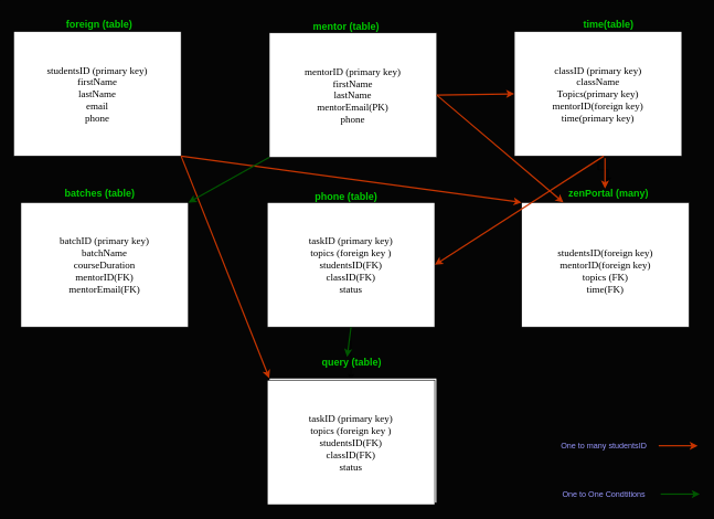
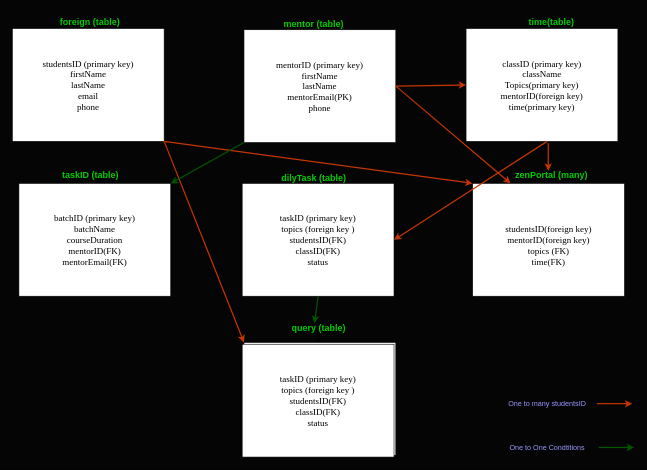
  <mxCell id="0" />
  <mxCell id="1" parent="0" />
  <mxCell id="2" value="&lt;pre style=&quot;font-size: 15px;&quot;&gt;&lt;font style=&quot;font-size: 15px;&quot; face=&quot;Lucida Console&quot;&gt;studentsID (primary key)&lt;br&gt;firstName&lt;br&gt;lastName&lt;br&gt;email&lt;br&gt;phone&lt;/font&gt;&lt;/pre&gt;" style="rounded=0;whiteSpace=wrap;html=1;" vertex="1" parent="1"><mxGeometry x="20" y="47" width="253" height="188" as="geometry" /></mxCell>
  <mxCell id="3" value="&lt;pre style=&quot;border-color: var(--border-color); font-size: 15px;&quot;&gt;&lt;font style=&quot;border-color: var(--border-color);&quot; face=&quot;Lucida Console&quot;&gt;mentorID (primary key)&lt;br style=&quot;border-color: var(--border-color);&quot;&gt;firstName&lt;br style=&quot;border-color: var(--border-color);&quot;&gt;lastName&lt;br style=&quot;border-color: var(--border-color);&quot;&gt;mentorEmail(PK)&lt;br style=&quot;border-color: var(--border-color);&quot;&gt;phone&lt;/font&gt;&lt;/pre&gt;" style="rounded=0;whiteSpace=wrap;html=1;" vertex="1" parent="1"><mxGeometry x="406" y="49" width="253" height="188" as="geometry" /></mxCell>
  <mxCell id="4" value="" style="edgeStyle=orthogonalEdgeStyle;rounded=0;orthogonalLoop=1;jettySize=auto;html=1;" edge="1" parent="1" source="5" target="15"><mxGeometry relative="1" as="geometry" /></mxCell>
  <mxCell id="5" value="&lt;pre style=&quot;border-color: var(--border-color); font-size: 15px;&quot;&gt;&lt;font style=&quot;border-color: var(--border-color);&quot; face=&quot;Lucida Console&quot;&gt;classID (primary key)&lt;br style=&quot;border-color: var(--border-color);&quot;&gt;className&lt;br style=&quot;border-color: var(--border-color);&quot;&gt;Topics(primary key)&lt;br style=&quot;border-color: var(--border-color);&quot;&gt;mentorID(foreign key)&lt;br style=&quot;border-color: var(--border-color);&quot;&gt;time(primary key)&lt;/font&gt;&lt;/pre&gt;" style="rounded=0;whiteSpace=wrap;html=1;" vertex="1" parent="1"><mxGeometry x="776" y="47" width="253" height="188" as="geometry" /></mxCell>
  <mxCell id="6" value="" style="edgeStyle=orthogonalEdgeStyle;rounded=0;orthogonalLoop=1;jettySize=auto;html=1;" edge="1" parent="1" source="7" target="30"><mxGeometry relative="1" as="geometry" /></mxCell>
  <mxCell id="7" value="&lt;pre style=&quot;border-color: var(--border-color); font-size: 15px;&quot;&gt;&lt;font style=&quot;border-color: var(--border-color);&quot; face=&quot;Lucida Console&quot;&gt;taskID (primary key)&lt;br style=&quot;border-color: var(--border-color);&quot;&gt;topics (foreign key )&lt;br style=&quot;border-color: var(--border-color);&quot;&gt;studentsID(FK)&lt;br style=&quot;border-color: var(--border-color);&quot;&gt;classID(FK)&lt;br style=&quot;border-color: var(--border-color);&quot;&gt;status&lt;/font&gt;&lt;/pre&gt;" style="rounded=0;whiteSpace=wrap;html=1;" vertex="1" parent="1"><mxGeometry x="403" y="305" width="253" height="188" as="geometry" /></mxCell>
  <mxCell id="8" value="&lt;pre style=&quot;border-color: var(--border-color); font-size: 15px;&quot;&gt;&lt;font style=&quot;border-color: var(--border-color);&quot; face=&quot;Lucida Console&quot;&gt;batchID (primary key)&lt;br style=&quot;border-color: var(--border-color);&quot;&gt;batchName&lt;br style=&quot;border-color: var(--border-color);&quot;&gt;courseDuration&lt;br style=&quot;border-color: var(--border-color);&quot;&gt;mentorID(FK)&lt;br style=&quot;border-color: var(--border-color);&quot;&gt;mentorEmail(FK)&lt;/font&gt;&lt;/pre&gt;" style="rounded=0;whiteSpace=wrap;html=1;" vertex="1" parent="1"><mxGeometry x="31" y="305" width="253" height="188" as="geometry" /></mxCell>
  <mxCell id="9" value="&lt;pre style=&quot;border-color: var(--border-color); font-size: 15px;&quot;&gt;&lt;font style=&quot;border-color: var(--border-color);&quot; face=&quot;Lucida Console&quot;&gt;&lt;br style=&quot;border-color: var(--border-color);&quot;&gt;studentsID(foreign key)&lt;br style=&quot;border-color: var(--border-color);&quot;&gt;mentorID(foreign key)&lt;br style=&quot;border-color: var(--border-color);&quot;&gt;topics (FK)&lt;br style=&quot;border-color: var(--border-color);&quot;&gt;time(FK)&lt;/font&gt;&lt;/pre&gt;" style="rounded=0;whiteSpace=wrap;html=1;" vertex="1" parent="1"><mxGeometry x="787" y="305" width="253" height="188" as="geometry" /></mxCell>
  <mxCell id="10" value="&lt;pre style=&quot;border-color: var(--border-color); font-size: 15px;&quot;&gt;&lt;font style=&quot;border-color: var(--border-color);&quot; face=&quot;Lucida Console&quot;&gt;qureyID(primary key)&lt;br style=&quot;border-color: var(--border-color);&quot;&gt;studentsID(fk)&lt;br style=&quot;border-color: var(--border-color);&quot;&gt;taskID(fk)&lt;br style=&quot;border-color: var(--border-color);&quot;&gt;topics(fk)&lt;br style=&quot;border-color: var(--border-color);&quot;&gt;language&lt;/font&gt;&lt;/pre&gt;" style="rounded=0;whiteSpace=wrap;html=1;" vertex="1" parent="1"><mxGeometry x="406" y="570" width="253" height="188" as="geometry" /></mxCell>
  <mxCell id="11" value="&lt;font color=&quot;#00cc00&quot; style=&quot;font-size: 15px;&quot;&gt;foreign (table)&lt;/font&gt;" style="text;html=1;align=center;verticalAlign=middle;resizable=0;points=[];autosize=1;strokeColor=none;fillColor=none;fontColor=#B60DFF;strokeWidth=1;fontStyle=1;fontSize=15;" vertex="1" parent="1"><mxGeometry x="84" y="20" width="130" height="30" as="geometry" /></mxCell>
  <mxCell id="12" value="&lt;font color=&quot;#00cc00&quot; style=&quot;font-size: 15px;&quot;&gt;mentor (table)&lt;/font&gt;" style="text;html=1;align=center;verticalAlign=middle;resizable=0;points=[];autosize=1;strokeColor=none;fillColor=none;fontColor=#B60DFF;strokeWidth=1;fontStyle=1;fontSize=15;" vertex="1" parent="1"><mxGeometry x="463" y="24" width="118" height="30" as="geometry" /></mxCell>
  <mxCell id="13" value="&lt;font color=&quot;#00cc00&quot; style=&quot;font-size: 15px;&quot;&gt;time(table)&lt;/font&gt;" style="text;html=1;align=center;verticalAlign=middle;resizable=0;points=[];autosize=1;strokeColor=none;fillColor=none;fontColor=#B60DFF;strokeWidth=1;fontStyle=1;fontSize=15;" vertex="1" parent="1"><mxGeometry x="867" y="20" width="101" height="30" as="geometry" /></mxCell>
  <mxCell id="14" value="" style="edgeStyle=orthogonalEdgeStyle;rounded=0;orthogonalLoop=1;jettySize=auto;html=1;" edge="1" parent="1" source="15" target="5"><mxGeometry relative="1" as="geometry" /></mxCell>
  <mxCell id="15" value="&lt;font color=&quot;#00cc00&quot; style=&quot;font-size: 15px;&quot;&gt;zenPortal (many)&lt;/font&gt;" style="text;html=1;align=center;verticalAlign=middle;resizable=0;points=[];autosize=1;strokeColor=none;fillColor=none;fontColor=#B60DFF;strokeWidth=1;fontStyle=1;fontSize=15;" vertex="1" parent="1"><mxGeometry x="850" y="276" width="135" height="30" as="geometry" /></mxCell>
- <mxCell id="16" value="&lt;font color=&quot;#00cc00&quot; style=&quot;font-size: 15px;&quot;&gt;phone (table)&lt;/font&gt;" style="text;html=1;align=center;verticalAlign=middle;resizable=0;points=[];autosize=1;strokeColor=none;fillColor=none;fontColor=#B60DFF;strokeWidth=1;fontStyle=1;fontSize=15;" vertex="1" parent="1"><mxGeometry x="459" y="280" width="126" height="30" as="geometry" /></mxCell>
- <mxCell id="17" value="&lt;font color=&quot;#00cc00&quot; style=&quot;font-size: 15px;&quot;&gt;batches (table)&lt;/font&gt;" style="text;html=1;align=center;verticalAlign=middle;resizable=0;points=[];autosize=1;strokeColor=none;fillColor=none;fontColor=#B60DFF;strokeWidth=1;fontStyle=1;fontSize=15;" vertex="1" parent="1"><mxGeometry x="88" y="276" width="124" height="30" as="geometry" /></mxCell>
+ <mxCell id="16" value="&lt;font color=&quot;#00cc00&quot; style=&quot;font-size: 15px;&quot;&gt;dilyTask (table)&lt;/font&gt;" style="text;html=1;align=center;verticalAlign=middle;resizable=0;points=[];autosize=1;strokeColor=none;fillColor=none;fontColor=#B60DFF;strokeWidth=1;fontStyle=1;fontSize=15;" vertex="1" parent="1"><mxGeometry x="459" y="280" width="126" height="30" as="geometry" /></mxCell>
+ <mxCell id="17" value="&lt;font color=&quot;#00cc00&quot; style=&quot;font-size: 15px;&quot;&gt;taskID (table)&lt;/font&gt;" style="text;html=1;align=center;verticalAlign=middle;resizable=0;points=[];autosize=1;strokeColor=none;fillColor=none;fontColor=#B60DFF;strokeWidth=1;fontStyle=1;fontSize=15;" vertex="1" parent="1"><mxGeometry x="88" y="276" width="124" height="30" as="geometry" /></mxCell>
  <mxCell id="18" value="&lt;font color=&quot;#00cc00&quot; style=&quot;font-size: 15px;&quot;&gt;query (table)&lt;/font&gt;" style="text;html=1;align=center;verticalAlign=middle;resizable=0;points=[];autosize=1;strokeColor=none;fillColor=none;fontColor=#B60DFF;strokeWidth=1;fontStyle=1;fontSize=15;" vertex="1" parent="1"><mxGeometry x="476" y="530" width="108" height="30" as="geometry" /></mxCell>
  <mxCell id="19" value="" style="endArrow=classic;html=1;rounded=0;exitX=1;exitY=1;exitDx=0;exitDy=0;entryX=0;entryY=0;entryDx=0;entryDy=0;fontColor=#f20707;fillColor=#fa6800;strokeColor=#C73500;strokeWidth=2;" edge="1" parent="1" source="2" target="10"><mxGeometry width="50" height="50" relative="1" as="geometry"><mxPoint x="335" y="372" as="sourcePoint" /><mxPoint x="385" y="322" as="targetPoint" /></mxGeometry></mxCell>
  <mxCell id="20" value="" style="endArrow=classic;html=1;rounded=0;exitX=1;exitY=1;exitDx=0;exitDy=0;entryX=0;entryY=0;entryDx=0;entryDy=0;fontColor=#f20707;strokeColor=#C73500;fillColor=#fa6800;strokeWidth=2;" edge="1" parent="1" source="2" target="9"><mxGeometry width="50" height="50" relative="1" as="geometry"><mxPoint x="284" y="220" as="sourcePoint" /><mxPoint x="414" y="290" as="targetPoint" /></mxGeometry></mxCell>
  <mxCell id="21" value="" style="endArrow=classic;html=1;rounded=0;exitX=1;exitY=0.5;exitDx=0;exitDy=0;fontColor=#f20707;strokeColor=#C73500;entryX=0;entryY=0.5;entryDx=0;entryDy=0;fillColor=#fa6800;strokeWidth=2;" edge="1" parent="1" source="3" target="5"><mxGeometry width="50" height="50" relative="1" as="geometry"><mxPoint x="659" y="137" as="sourcePoint" /><mxPoint x="782" y="146" as="targetPoint" /></mxGeometry></mxCell>
  <mxCell id="22" value="" style="endArrow=classic;html=1;rounded=0;fontColor=#f20707;strokeColor=#C73500;fillColor=#fa6800;strokeWidth=2;" edge="1" parent="1"><mxGeometry width="50" height="50" relative="1" as="geometry"><mxPoint x="913" y="238" as="sourcePoint" /><mxPoint x="913" y="284" as="targetPoint" /></mxGeometry></mxCell>
  <mxCell id="23" value="" style="endArrow=classic;html=1;rounded=0;exitX=0;exitY=1;exitDx=0;exitDy=0;entryX=1;entryY=0;entryDx=0;entryDy=0;fontColor=#f20707;strokeColor=#005700;fillColor=#008a00;strokeWidth=2;" edge="1" parent="1" source="3" target="8"><mxGeometry width="50" height="50" relative="1" as="geometry"><mxPoint x="92.5" y="665" as="sourcePoint" /><mxPoint x="222.5" y="735" as="targetPoint" /></mxGeometry></mxCell>
  <mxCell id="24" value="" style="endArrow=classic;html=1;rounded=0;exitX=0.5;exitY=1;exitDx=0;exitDy=0;entryX=0.441;entryY=0.269;entryDx=0;entryDy=0;fontColor=#f20707;strokeColor=#005700;entryPerimeter=0;fillColor=#008a00;strokeWidth=2;" edge="1" parent="1" source="7" target="18"><mxGeometry width="50" height="50" relative="1" as="geometry"><mxPoint x="59" y="675" as="sourcePoint" /><mxPoint x="189" y="745" as="targetPoint" /></mxGeometry></mxCell>
  <mxCell id="25" value="" style="endArrow=classic;html=1;rounded=0;exitX=1;exitY=0.5;exitDx=0;exitDy=0;fontColor=#f20707;strokeColor=#C73500;entryX=0.25;entryY=0;entryDx=0;entryDy=0;fillColor=#fa6800;strokeWidth=2;" edge="1" parent="1" source="3" target="9"><mxGeometry width="50" height="50" relative="1" as="geometry"><mxPoint x="659" y="157" as="sourcePoint" /><mxPoint x="776" y="155" as="targetPoint" /></mxGeometry></mxCell>
  <mxCell id="26" value="" style="endArrow=classic;html=1;rounded=0;fontColor=#f20707;strokeColor=#C73500;entryX=1;entryY=0.5;entryDx=0;entryDy=0;exitX=0.534;exitY=1;exitDx=0;exitDy=0;exitPerimeter=0;fillColor=#fa6800;strokeWidth=2;" edge="1" parent="1" source="5" target="7"><mxGeometry width="50" height="50" relative="1" as="geometry"><mxPoint x="853" y="235" as="sourcePoint" /><mxPoint x="853" y="281" as="targetPoint" /></mxGeometry></mxCell>
  <mxCell id="27" value="&lt;font color=&quot;#9999ff&quot;&gt;One to many studentsID &lt;br&gt;&lt;br&gt;&lt;br&gt;&lt;br&gt;&lt;br&gt;One to One Condtitions&lt;br&gt;&lt;/font&gt;" style="text;html=1;align=center;verticalAlign=middle;resizable=0;points=[];autosize=1;strokeColor=none;fillColor=none;" vertex="1" parent="1"><mxGeometry x="839" y="660" width="144" height="98" as="geometry" /></mxCell>
  <mxCell id="28" value="" style="endArrow=classic;html=1;rounded=0;exitX=1;exitY=0.5;exitDx=0;exitDy=0;fontColor=#f20707;strokeColor=#C73500;fillColor=#fa6800;strokeWidth=2;" edge="1" parent="1"><mxGeometry width="50" height="50" relative="1" as="geometry"><mxPoint x="994" y="672" as="sourcePoint" /><mxPoint x="1053" y="672" as="targetPoint" /></mxGeometry></mxCell>
  <mxCell id="29" value="" style="endArrow=classic;html=1;rounded=0;exitX=1;exitY=0.5;exitDx=0;exitDy=0;fontColor=#f20707;strokeColor=#005700;fillColor=#008a00;strokeWidth=2;" edge="1" parent="1"><mxGeometry width="50" height="50" relative="1" as="geometry"><mxPoint x="997" y="745" as="sourcePoint" /><mxPoint x="1056" y="745" as="targetPoint" /></mxGeometry></mxCell>
  <mxCell id="30" value="&lt;pre style=&quot;border-color: var(--border-color); font-size: 15px;&quot;&gt;&lt;font style=&quot;border-color: var(--border-color);&quot; face=&quot;Lucida Console&quot;&gt;taskID (primary key)&lt;br style=&quot;border-color: var(--border-color);&quot;&gt;topics (foreign key )&lt;br style=&quot;border-color: var(--border-color);&quot;&gt;studentsID(FK)&lt;br style=&quot;border-color: var(--border-color);&quot;&gt;classID(FK)&lt;br style=&quot;border-color: var(--border-color);&quot;&gt;status&lt;/font&gt;&lt;/pre&gt;" style="rounded=0;whiteSpace=wrap;html=1;" vertex="1" parent="1"><mxGeometry x="403" y="573" width="253" height="188" as="geometry" /></mxCell>
